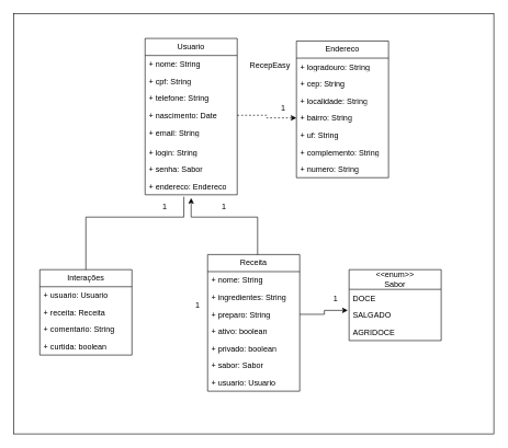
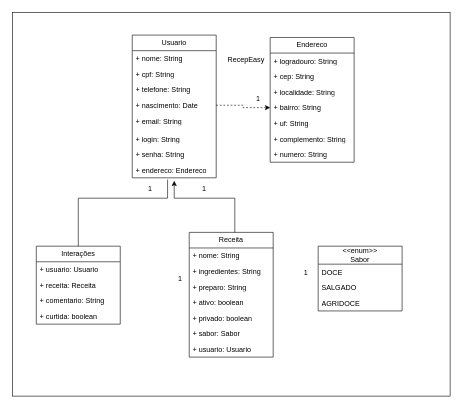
  <mxCell id="0" />
  <mxCell id="1" parent="0" />
  <mxCell id="2" value="" style="rounded=0;whiteSpace=wrap;html=1;" vertex="1" parent="1"><mxGeometry x="20" y="20" width="730" height="640" as="geometry" /></mxCell>
  <mxCell id="3" value="Usuario" style="swimlane;fontStyle=0;childLayout=stackLayout;horizontal=1;startSize=26;fillColor=none;horizontalStack=0;resizeParent=1;resizeParentMax=0;resizeLast=0;collapsible=1;marginBottom=0;whiteSpace=wrap;html=1;" vertex="1" parent="1"><mxGeometry x="220" y="58" width="140" height="238" as="geometry" /></mxCell>
  <mxCell id="4" value="+ nome: String" style="text;strokeColor=none;fillColor=none;align=left;verticalAlign=top;spacingLeft=4;spacingRight=4;overflow=hidden;rotatable=0;points=[[0,0.5],[1,0.5]];portConstraint=eastwest;whiteSpace=wrap;html=1;" vertex="1" parent="3"><mxGeometry y="26" width="140" height="26" as="geometry" /></mxCell>
  <mxCell id="5" value="+ cpf: String" style="text;strokeColor=none;fillColor=none;align=left;verticalAlign=top;spacingLeft=4;spacingRight=4;overflow=hidden;rotatable=0;points=[[0,0.5],[1,0.5]];portConstraint=eastwest;whiteSpace=wrap;html=1;" vertex="1" parent="3"><mxGeometry y="52" width="140" height="26" as="geometry" /></mxCell>
  <mxCell id="6" value="+ telefone: String" style="text;strokeColor=none;fillColor=none;align=left;verticalAlign=top;spacingLeft=4;spacingRight=4;overflow=hidden;rotatable=0;points=[[0,0.5],[1,0.5]];portConstraint=eastwest;whiteSpace=wrap;html=1;" vertex="1" parent="3"><mxGeometry y="78" width="140" height="26" as="geometry" /></mxCell>
  <mxCell id="7" value="+ nascimento: Date" style="text;strokeColor=none;fillColor=none;align=left;verticalAlign=top;spacingLeft=4;spacingRight=4;overflow=hidden;rotatable=0;points=[[0,0.5],[1,0.5]];portConstraint=eastwest;whiteSpace=wrap;html=1;" vertex="1" parent="3"><mxGeometry y="104" width="140" height="26" as="geometry" /></mxCell>
  <mxCell id="8" value="+ email: String" style="text;strokeColor=none;fillColor=none;align=left;verticalAlign=top;spacingLeft=4;spacingRight=4;overflow=hidden;rotatable=0;points=[[0,0.5],[1,0.5]];portConstraint=eastwest;whiteSpace=wrap;html=1;" vertex="1" parent="3"><mxGeometry y="130" width="140" height="30" as="geometry" /></mxCell>
  <mxCell id="9" value="+ login: String" style="text;strokeColor=none;fillColor=none;align=left;verticalAlign=top;spacingLeft=4;spacingRight=4;overflow=hidden;rotatable=0;points=[[0,0.5],[1,0.5]];portConstraint=eastwest;whiteSpace=wrap;html=1;" vertex="1" parent="3"><mxGeometry y="160" width="140" height="26" as="geometry" /></mxCell>
- <mxCell id="10" value="+ senha: Sabor" style="text;strokeColor=none;fillColor=none;align=left;verticalAlign=top;spacingLeft=4;spacingRight=4;overflow=hidden;rotatable=0;points=[[0,0.5],[1,0.5]];portConstraint=eastwest;whiteSpace=wrap;html=1;" vertex="1" parent="3"><mxGeometry y="186" width="140" height="26" as="geometry" /></mxCell>
+ <mxCell id="10" value="+ senha: String" style="text;strokeColor=none;fillColor=none;align=left;verticalAlign=top;spacingLeft=4;spacingRight=4;overflow=hidden;rotatable=0;points=[[0,0.5],[1,0.5]];portConstraint=eastwest;whiteSpace=wrap;html=1;" vertex="1" parent="3"><mxGeometry y="186" width="140" height="26" as="geometry" /></mxCell>
  <mxCell id="11" value="+ endereco: Endereco" style="text;strokeColor=none;fillColor=none;align=left;verticalAlign=top;spacingLeft=4;spacingRight=4;overflow=hidden;rotatable=0;points=[[0,0.5],[1,0.5]];portConstraint=eastwest;whiteSpace=wrap;html=1;" vertex="1" parent="3"><mxGeometry y="212" width="140" height="26" as="geometry" /></mxCell>
  <mxCell id="12" value="Endereco" style="swimlane;fontStyle=0;childLayout=stackLayout;horizontal=1;startSize=26;fillColor=none;horizontalStack=0;resizeParent=1;resizeParentMax=0;resizeLast=0;collapsible=1;marginBottom=0;whiteSpace=wrap;html=1;" vertex="1" parent="1"><mxGeometry x="450" y="62" width="140" height="208" as="geometry" /></mxCell>
  <mxCell id="13" value="+ logradouro: String" style="text;strokeColor=none;fillColor=none;align=left;verticalAlign=top;spacingLeft=4;spacingRight=4;overflow=hidden;rotatable=0;points=[[0,0.5],[1,0.5]];portConstraint=eastwest;whiteSpace=wrap;html=1;" vertex="1" parent="12"><mxGeometry y="26" width="140" height="26" as="geometry" /></mxCell>
  <mxCell id="14" value="+ cep: String" style="text;strokeColor=none;fillColor=none;align=left;verticalAlign=top;spacingLeft=4;spacingRight=4;overflow=hidden;rotatable=0;points=[[0,0.5],[1,0.5]];portConstraint=eastwest;whiteSpace=wrap;html=1;" vertex="1" parent="12"><mxGeometry y="52" width="140" height="26" as="geometry" /></mxCell>
  <mxCell id="15" value="+ localidade: String" style="text;strokeColor=none;fillColor=none;align=left;verticalAlign=top;spacingLeft=4;spacingRight=4;overflow=hidden;rotatable=0;points=[[0,0.5],[1,0.5]];portConstraint=eastwest;whiteSpace=wrap;html=1;" vertex="1" parent="12"><mxGeometry y="78" width="140" height="26" as="geometry" /></mxCell>
  <mxCell id="16" value="+ bairro: String" style="text;strokeColor=none;fillColor=none;align=left;verticalAlign=top;spacingLeft=4;spacingRight=4;overflow=hidden;rotatable=0;points=[[0,0.5],[1,0.5]];portConstraint=eastwest;whiteSpace=wrap;html=1;" vertex="1" parent="12"><mxGeometry y="104" width="140" height="26" as="geometry" /></mxCell>
  <mxCell id="17" value="+ uf: String" style="text;strokeColor=none;fillColor=none;align=left;verticalAlign=top;spacingLeft=4;spacingRight=4;overflow=hidden;rotatable=0;points=[[0,0.5],[1,0.5]];portConstraint=eastwest;whiteSpace=wrap;html=1;" vertex="1" parent="12"><mxGeometry y="130" width="140" height="26" as="geometry" /></mxCell>
  <mxCell id="18" value="+ complemento: String" style="text;strokeColor=none;fillColor=none;align=left;verticalAlign=top;spacingLeft=4;spacingRight=4;overflow=hidden;rotatable=0;points=[[0,0.5],[1,0.5]];portConstraint=eastwest;whiteSpace=wrap;html=1;" vertex="1" parent="12"><mxGeometry y="156" width="140" height="26" as="geometry" /></mxCell>
  <mxCell id="19" value="+ numero: String" style="text;strokeColor=none;fillColor=none;align=left;verticalAlign=top;spacingLeft=4;spacingRight=4;overflow=hidden;rotatable=0;points=[[0,0.5],[1,0.5]];portConstraint=eastwest;whiteSpace=wrap;html=1;" vertex="1" parent="12"><mxGeometry y="182" width="140" height="26" as="geometry" /></mxCell>
  <mxCell id="20" value="Receita" style="swimlane;fontStyle=0;childLayout=stackLayout;horizontal=1;startSize=26;fillColor=none;horizontalStack=0;resizeParent=1;resizeParentMax=0;resizeLast=0;collapsible=1;marginBottom=0;whiteSpace=wrap;html=1;" vertex="1" parent="1"><mxGeometry x="315" y="387" width="140" height="208" as="geometry" /></mxCell>
  <mxCell id="21" value="+ nome: String" style="text;strokeColor=none;fillColor=none;align=left;verticalAlign=top;spacingLeft=4;spacingRight=4;overflow=hidden;rotatable=0;points=[[0,0.5],[1,0.5]];portConstraint=eastwest;whiteSpace=wrap;html=1;" vertex="1" parent="20"><mxGeometry y="26" width="140" height="26" as="geometry" /></mxCell>
  <mxCell id="22" value="+ ingredientes: String" style="text;strokeColor=none;fillColor=none;align=left;verticalAlign=top;spacingLeft=4;spacingRight=4;overflow=hidden;rotatable=0;points=[[0,0.5],[1,0.5]];portConstraint=eastwest;whiteSpace=wrap;html=1;" vertex="1" parent="20"><mxGeometry y="52" width="140" height="26" as="geometry" /></mxCell>
  <mxCell id="23" value="+ preparo: String" style="text;strokeColor=none;fillColor=none;align=left;verticalAlign=top;spacingLeft=4;spacingRight=4;overflow=hidden;rotatable=0;points=[[0,0.5],[1,0.5]];portConstraint=eastwest;whiteSpace=wrap;html=1;" vertex="1" parent="20"><mxGeometry y="78" width="140" height="26" as="geometry" /></mxCell>
  <mxCell id="24" value="+ ativo: boolean" style="text;strokeColor=none;fillColor=none;align=left;verticalAlign=top;spacingLeft=4;spacingRight=4;overflow=hidden;rotatable=0;points=[[0,0.5],[1,0.5]];portConstraint=eastwest;whiteSpace=wrap;html=1;" vertex="1" parent="20"><mxGeometry y="104" width="140" height="26" as="geometry" /></mxCell>
  <mxCell id="25" value="+ privado: boolean" style="text;strokeColor=none;fillColor=none;align=left;verticalAlign=top;spacingLeft=4;spacingRight=4;overflow=hidden;rotatable=0;points=[[0,0.5],[1,0.5]];portConstraint=eastwest;whiteSpace=wrap;html=1;" vertex="1" parent="20"><mxGeometry y="130" width="140" height="26" as="geometry" /></mxCell>
  <mxCell id="26" value="+ sabor: Sabor" style="text;strokeColor=none;fillColor=none;align=left;verticalAlign=top;spacingLeft=4;spacingRight=4;overflow=hidden;rotatable=0;points=[[0,0.5],[1,0.5]];portConstraint=eastwest;whiteSpace=wrap;html=1;" vertex="1" parent="20"><mxGeometry y="156" width="140" height="26" as="geometry" /></mxCell>
  <mxCell id="27" value="+ usuario: Usuario" style="text;strokeColor=none;fillColor=none;align=left;verticalAlign=top;spacingLeft=4;spacingRight=4;overflow=hidden;rotatable=0;points=[[0,0.5],[1,0.5]];portConstraint=eastwest;whiteSpace=wrap;html=1;" vertex="1" parent="20"><mxGeometry y="182" width="140" height="26" as="geometry" /></mxCell>
  <mxCell id="28" value="&lt;div&gt;&amp;lt;&amp;lt;enum&amp;gt;&amp;gt;&lt;/div&gt;Sabor" style="swimlane;fontStyle=0;childLayout=stackLayout;horizontal=1;startSize=30;fillColor=none;horizontalStack=0;resizeParent=1;resizeParentMax=0;resizeLast=0;collapsible=1;marginBottom=0;whiteSpace=wrap;html=1;" vertex="1" parent="1"><mxGeometry x="530" y="410" width="140" height="108" as="geometry" /></mxCell>
  <mxCell id="29" value="DOCE" style="text;strokeColor=none;fillColor=none;align=left;verticalAlign=top;spacingLeft=4;spacingRight=4;overflow=hidden;rotatable=0;points=[[0,0.5],[1,0.5]];portConstraint=eastwest;whiteSpace=wrap;html=1;" vertex="1" parent="28"><mxGeometry y="30" width="140" height="26" as="geometry" /></mxCell>
  <mxCell id="30" value="SALGADO" style="text;strokeColor=none;fillColor=none;align=left;verticalAlign=top;spacingLeft=4;spacingRight=4;overflow=hidden;rotatable=0;points=[[0,0.5],[1,0.5]];portConstraint=eastwest;whiteSpace=wrap;html=1;" vertex="1" parent="28"><mxGeometry y="56" width="140" height="26" as="geometry" /></mxCell>
  <mxCell id="31" value="AGRIDOCE" style="text;strokeColor=none;fillColor=none;align=left;verticalAlign=top;spacingLeft=4;spacingRight=4;overflow=hidden;rotatable=0;points=[[0,0.5],[1,0.5]];portConstraint=eastwest;whiteSpace=wrap;html=1;" vertex="1" parent="28"><mxGeometry y="82" width="140" height="26" as="geometry" /></mxCell>
  <mxCell id="32" value="Interações" style="swimlane;fontStyle=0;childLayout=stackLayout;horizontal=1;startSize=26;fillColor=none;horizontalStack=0;resizeParent=1;resizeParentMax=0;resizeLast=0;collapsible=1;marginBottom=0;whiteSpace=wrap;html=1;" vertex="1" parent="1"><mxGeometry x="60" y="410" width="140" height="130" as="geometry" /></mxCell>
  <mxCell id="33" value="+ usuario: Usuario" style="text;strokeColor=none;fillColor=none;align=left;verticalAlign=top;spacingLeft=4;spacingRight=4;overflow=hidden;rotatable=0;points=[[0,0.5],[1,0.5]];portConstraint=eastwest;whiteSpace=wrap;html=1;" vertex="1" parent="32"><mxGeometry y="26" width="140" height="26" as="geometry" /></mxCell>
  <mxCell id="34" value="+ receita: Receita" style="text;strokeColor=none;fillColor=none;align=left;verticalAlign=top;spacingLeft=4;spacingRight=4;overflow=hidden;rotatable=0;points=[[0,0.5],[1,0.5]];portConstraint=eastwest;whiteSpace=wrap;html=1;" vertex="1" parent="32"><mxGeometry y="52" width="140" height="26" as="geometry" /></mxCell>
  <mxCell id="35" value="+ comentario: String" style="text;strokeColor=none;fillColor=none;align=left;verticalAlign=top;spacingLeft=4;spacingRight=4;overflow=hidden;rotatable=0;points=[[0,0.5],[1,0.5]];portConstraint=eastwest;whiteSpace=wrap;html=1;" vertex="1" parent="32"><mxGeometry y="78" width="140" height="26" as="geometry" /></mxCell>
  <mxCell id="36" value="+ curtida: boolean" style="text;strokeColor=none;fillColor=none;align=left;verticalAlign=top;spacingLeft=4;spacingRight=4;overflow=hidden;rotatable=0;points=[[0,0.5],[1,0.5]];portConstraint=eastwest;whiteSpace=wrap;html=1;" vertex="1" parent="32"><mxGeometry y="104" width="140" height="26" as="geometry" /></mxCell>
  <mxCell id="37" style="edgeStyle=orthogonalEdgeStyle;rounded=0;orthogonalLoop=1;jettySize=auto;html=1;exitX=1;exitY=0.5;exitDx=0;exitDy=0;entryX=0;entryY=0.5;entryDx=0;entryDy=0;dashed=1;" edge="1" parent="1" source="7" target="16"><mxGeometry relative="1" as="geometry" /></mxCell>
- <mxCell id="38" style="edgeStyle=orthogonalEdgeStyle;rounded=0;orthogonalLoop=1;jettySize=auto;html=1;exitX=1;exitY=0.5;exitDx=0;exitDy=0;entryX=-0.014;entryY=0.231;entryDx=0;entryDy=0;entryPerimeter=0;" edge="1" parent="1" source="23" target="30"><mxGeometry relative="1" as="geometry" /></mxCell>
  <mxCell id="39" style="edgeStyle=orthogonalEdgeStyle;rounded=0;orthogonalLoop=1;jettySize=auto;html=1;exitX=0.5;exitY=0;exitDx=0;exitDy=0;entryX=0.421;entryY=1.115;entryDx=0;entryDy=0;entryPerimeter=0;endArrow=none;" edge="1" parent="1" source="32" target="11"><mxGeometry relative="1" as="geometry"><Array as="points"><mxPoint x="130" y="330" /><mxPoint x="279" y="330" /></Array></mxGeometry></mxCell>
  <mxCell id="40" style="edgeStyle=orthogonalEdgeStyle;rounded=0;orthogonalLoop=1;jettySize=auto;html=1;exitX=0.5;exitY=0;exitDx=0;exitDy=0;entryX=0.457;entryY=1.192;entryDx=0;entryDy=0;entryPerimeter=0;" edge="1" parent="1"><mxGeometry relative="1" as="geometry"><mxPoint x="391.02" y="387" as="sourcePoint" /><mxPoint x="290" y="300.992" as="targetPoint" /><Array as="points"><mxPoint x="391" y="330" /><mxPoint x="290" y="330" /></Array></mxGeometry></mxCell>
  <mxCell id="41" value="1" style="text;html=1;align=center;verticalAlign=middle;whiteSpace=wrap;rounded=0;" vertex="1" parent="1"><mxGeometry x="400" y="150" width="60" height="30" as="geometry" /></mxCell>
  <mxCell id="42" value="1" style="text;html=1;align=center;verticalAlign=middle;whiteSpace=wrap;rounded=0;" vertex="1" parent="1"><mxGeometry x="480" y="440" width="60" height="30" as="geometry" /></mxCell>
  <mxCell id="43" value="1" style="text;html=1;align=center;verticalAlign=middle;whiteSpace=wrap;rounded=0;" vertex="1" parent="1"><mxGeometry x="310" y="300" width="60" height="30" as="geometry" /></mxCell>
  <mxCell id="44" value="1" style="text;html=1;align=center;verticalAlign=middle;whiteSpace=wrap;rounded=0;" vertex="1" parent="1"><mxGeometry x="270" y="449" width="60" height="30" as="geometry" /></mxCell>
  <mxCell id="45" value="1" style="text;html=1;align=center;verticalAlign=middle;whiteSpace=wrap;rounded=0;" vertex="1" parent="1"><mxGeometry x="220" y="300" width="60" height="30" as="geometry" /></mxCell>
  <mxCell id="46" value="RecepEasy" style="text;html=1;align=center;verticalAlign=middle;whiteSpace=wrap;rounded=0;" vertex="1" parent="1"><mxGeometry x="380" y="85" width="60" height="30" as="geometry" /></mxCell>
